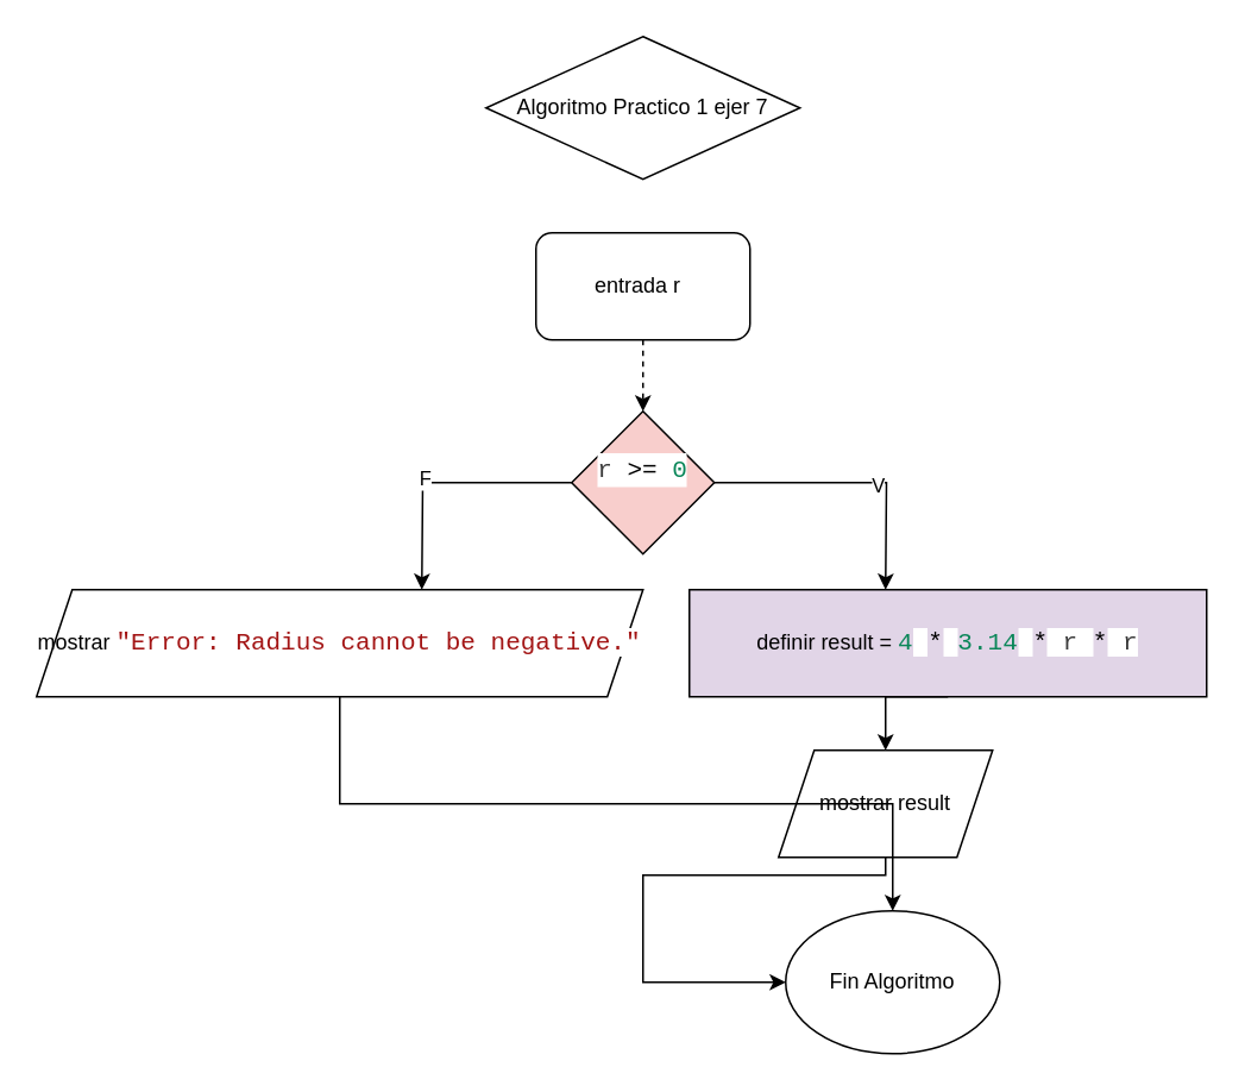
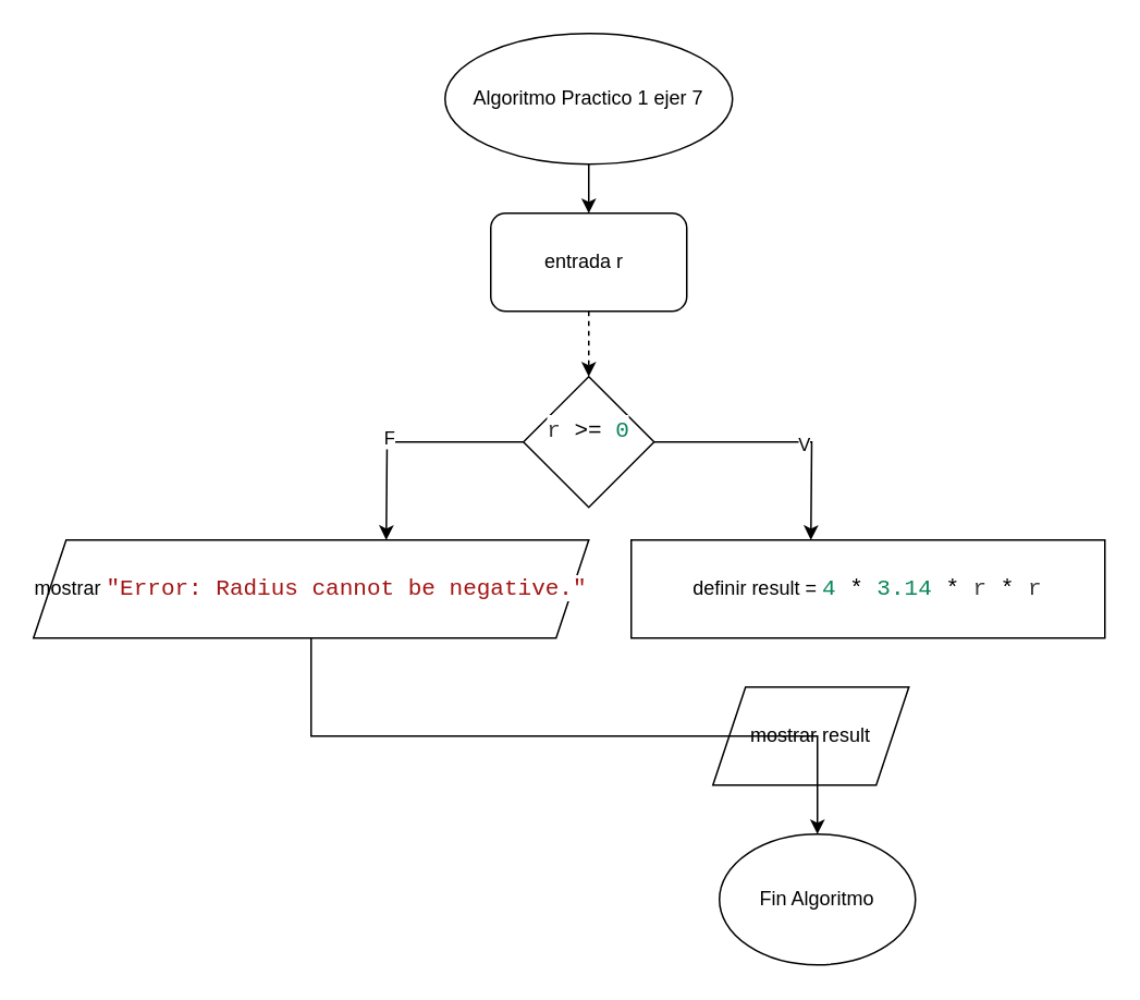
  <mxCell id="0" />
  <mxCell id="1" parent="0" />
- <mxCell id="3" value="Algoritmo Practico 1 ejer 7" style="rhombus;whiteSpace=wrap;html=1;" vertex="1" parent="1"><mxGeometry x="272" y="20" width="176" height="80" as="geometry" /></mxCell>
+ <mxCell id="2" style="edgeStyle=orthogonalEdgeStyle;rounded=0;orthogonalLoop=1;jettySize=auto;html=1;exitX=0.5;exitY=1;exitDx=0;exitDy=0;" edge="1" parent="1" source="3" target="5"><mxGeometry relative="1" as="geometry" /></mxCell>
+ <mxCell id="3" value="Algoritmo Practico 1 ejer 7" style="ellipse;whiteSpace=wrap;html=1;" vertex="1" parent="1"><mxGeometry x="272" y="20" width="176" height="80" as="geometry" /></mxCell>
  <mxCell id="4" style="edgeStyle=orthogonalEdgeStyle;rounded=0;orthogonalLoop=1;jettySize=auto;html=1;exitX=0.5;exitY=1;exitDx=0;exitDy=0;entryX=0.5;entryY=0;entryDx=0;entryDy=0;dashed=1;" edge="1" parent="1" source="5" target="10"><mxGeometry relative="1" as="geometry" /></mxCell>
  <mxCell id="5" value="entrada r&lt;span style=&quot;white-space: pre;&quot;&gt;&#09;&lt;/span&gt;" style="whiteSpace=wrap;html=1;rounded=1;" vertex="1" parent="1"><mxGeometry x="300" y="130" width="120" height="60" as="geometry" /></mxCell>
  <mxCell id="6" style="edgeStyle=orthogonalEdgeStyle;rounded=0;orthogonalLoop=1;jettySize=auto;html=1;exitX=1;exitY=0.5;exitDx=0;exitDy=0;" edge="1" parent="1" source="10"><mxGeometry relative="1" as="geometry"><mxPoint x="496" y="330" as="targetPoint" /></mxGeometry></mxCell>
  <mxCell id="7" value="V" style="edgeLabel;html=1;align=center;verticalAlign=middle;resizable=0;points=[];" vertex="1" connectable="0" parent="6"><mxGeometry x="0.16" y="-1" relative="1" as="geometry"><mxPoint as="offset" /></mxGeometry></mxCell>
  <mxCell id="8" style="edgeStyle=orthogonalEdgeStyle;rounded=0;orthogonalLoop=1;jettySize=auto;html=1;exitX=0;exitY=0.5;exitDx=0;exitDy=0;" edge="1" parent="1" source="10"><mxGeometry relative="1" as="geometry"><mxPoint x="236" y="330" as="targetPoint" /></mxGeometry></mxCell>
  <mxCell id="9" value="F" style="edgeLabel;html=1;align=center;verticalAlign=middle;resizable=0;points=[];" vertex="1" connectable="0" parent="8"><mxGeometry x="0.16" y="-3" relative="1" as="geometry"><mxPoint as="offset" /></mxGeometry></mxCell>
- <mxCell id="10" value="&#10;&lt;div style=&quot;color: #3b3b3b;background-color: #ffffff;font-family: Consolas, 'Courier New', monospace;font-weight: normal;font-size: 14px;line-height: 19px;white-space: pre;&quot;&gt;&lt;div&gt;&lt;span style=&quot;color: #3b3b3b;&quot;&gt;r &lt;/span&gt;&lt;span style=&quot;color: #000000;&quot;&gt;&amp;gt;=&lt;/span&gt;&lt;span style=&quot;color: #3b3b3b;&quot;&gt; &lt;/span&gt;&lt;span style=&quot;color: #098658;&quot;&gt;0&lt;/span&gt;&lt;/div&gt;&lt;/div&gt;&#10;&#10;" style="rhombus;whiteSpace=wrap;html=1;fillColor=#f8cecc;" vertex="1" parent="1"><mxGeometry x="320" y="230" width="80" height="80" as="geometry" /></mxCell>
- <mxCell id="11" style="edgeStyle=orthogonalEdgeStyle;rounded=0;orthogonalLoop=1;jettySize=auto;html=1;exitX=0.5;exitY=1;exitDx=0;exitDy=0;" edge="1" parent="1" source="12" target="14"><mxGeometry relative="1" as="geometry"><Array as="points"><mxPoint x="496" y="390" /></Array></mxGeometry></mxCell>
- <mxCell id="12" value="definir result =&amp;nbsp;&lt;span style=&quot;font-family: Consolas, &amp;quot;Courier New&amp;quot;, monospace; font-size: 14px; white-space: pre; color: rgb(9, 134, 88);&quot;&gt;4&lt;/span&gt;&lt;span style=&quot;background-color: rgb(255, 255, 255); color: rgb(59, 59, 59); font-family: Consolas, &amp;quot;Courier New&amp;quot;, monospace; font-size: 14px; white-space: pre;&quot;&gt; &lt;/span&gt;&lt;span style=&quot;font-family: Consolas, &amp;quot;Courier New&amp;quot;, monospace; font-size: 14px; white-space: pre;&quot;&gt;*&lt;/span&gt;&lt;span style=&quot;background-color: rgb(255, 255, 255); color: rgb(59, 59, 59); font-family: Consolas, &amp;quot;Courier New&amp;quot;, monospace; font-size: 14px; white-space: pre;&quot;&gt; &lt;/span&gt;&lt;span style=&quot;font-family: Consolas, &amp;quot;Courier New&amp;quot;, monospace; font-size: 14px; white-space: pre; color: rgb(9, 134, 88);&quot;&gt;3.14&lt;/span&gt;&lt;span style=&quot;background-color: rgb(255, 255, 255); color: rgb(59, 59, 59); font-family: Consolas, &amp;quot;Courier New&amp;quot;, monospace; font-size: 14px; white-space: pre;&quot;&gt; &lt;/span&gt;&lt;span style=&quot;font-family: Consolas, &amp;quot;Courier New&amp;quot;, monospace; font-size: 14px; white-space: pre;&quot;&gt;*&lt;/span&gt;&lt;span style=&quot;background-color: rgb(255, 255, 255); color: rgb(59, 59, 59); font-family: Consolas, &amp;quot;Courier New&amp;quot;, monospace; font-size: 14px; white-space: pre;&quot;&gt; r &lt;/span&gt;&lt;span style=&quot;font-family: Consolas, &amp;quot;Courier New&amp;quot;, monospace; font-size: 14px; white-space: pre;&quot;&gt;*&lt;/span&gt;&lt;span style=&quot;background-color: rgb(255, 255, 255); color: rgb(59, 59, 59); font-family: Consolas, &amp;quot;Courier New&amp;quot;, monospace; font-size: 14px; white-space: pre;&quot;&gt; r&lt;/span&gt;" style="rounded=0;whiteSpace=wrap;html=1;fillColor=#e1d5e7;" vertex="1" parent="1"><mxGeometry x="386" y="330" width="290" height="60" as="geometry" /></mxCell>
- <mxCell id="13" style="edgeStyle=orthogonalEdgeStyle;rounded=0;orthogonalLoop=1;jettySize=auto;html=1;exitX=0.5;exitY=1;exitDx=0;exitDy=0;" edge="1" parent="1" source="14" target="17"><mxGeometry relative="1" as="geometry"><Array as="points"><mxPoint x="496" y="490" /><mxPoint x="360" y="490" /></Array></mxGeometry></mxCell>
+ <mxCell id="10" value="&#10;&lt;div style=&quot;color: #3b3b3b;background-color: #ffffff;font-family: Consolas, 'Courier New', monospace;font-weight: normal;font-size: 14px;line-height: 19px;white-space: pre;&quot;&gt;&lt;div&gt;&lt;span style=&quot;color: #3b3b3b;&quot;&gt;r &lt;/span&gt;&lt;span style=&quot;color: #000000;&quot;&gt;&amp;gt;=&lt;/span&gt;&lt;span style=&quot;color: #3b3b3b;&quot;&gt; &lt;/span&gt;&lt;span style=&quot;color: #098658;&quot;&gt;0&lt;/span&gt;&lt;/div&gt;&lt;/div&gt;&#10;&#10;" style="rhombus;whiteSpace=wrap;html=1;" vertex="1" parent="1"><mxGeometry x="320" y="230" width="80" height="80" as="geometry" /></mxCell>
+ <mxCell id="12" value="definir result =&amp;nbsp;&lt;span style=&quot;font-family: Consolas, &amp;quot;Courier New&amp;quot;, monospace; font-size: 14px; white-space: pre; color: rgb(9, 134, 88);&quot;&gt;4&lt;/span&gt;&lt;span style=&quot;background-color: rgb(255, 255, 255); color: rgb(59, 59, 59); font-family: Consolas, &amp;quot;Courier New&amp;quot;, monospace; font-size: 14px; white-space: pre;&quot;&gt; &lt;/span&gt;&lt;span style=&quot;font-family: Consolas, &amp;quot;Courier New&amp;quot;, monospace; font-size: 14px; white-space: pre;&quot;&gt;*&lt;/span&gt;&lt;span style=&quot;background-color: rgb(255, 255, 255); color: rgb(59, 59, 59); font-family: Consolas, &amp;quot;Courier New&amp;quot;, monospace; font-size: 14px; white-space: pre;&quot;&gt; &lt;/span&gt;&lt;span style=&quot;font-family: Consolas, &amp;quot;Courier New&amp;quot;, monospace; font-size: 14px; white-space: pre; color: rgb(9, 134, 88);&quot;&gt;3.14&lt;/span&gt;&lt;span style=&quot;background-color: rgb(255, 255, 255); color: rgb(59, 59, 59); font-family: Consolas, &amp;quot;Courier New&amp;quot;, monospace; font-size: 14px; white-space: pre;&quot;&gt; &lt;/span&gt;&lt;span style=&quot;font-family: Consolas, &amp;quot;Courier New&amp;quot;, monospace; font-size: 14px; white-space: pre;&quot;&gt;*&lt;/span&gt;&lt;span style=&quot;background-color: rgb(255, 255, 255); color: rgb(59, 59, 59); font-family: Consolas, &amp;quot;Courier New&amp;quot;, monospace; font-size: 14px; white-space: pre;&quot;&gt; r &lt;/span&gt;&lt;span style=&quot;font-family: Consolas, &amp;quot;Courier New&amp;quot;, monospace; font-size: 14px; white-space: pre;&quot;&gt;*&lt;/span&gt;&lt;span style=&quot;background-color: rgb(255, 255, 255); color: rgb(59, 59, 59); font-family: Consolas, &amp;quot;Courier New&amp;quot;, monospace; font-size: 14px; white-space: pre;&quot;&gt; r&lt;/span&gt;" style="rounded=0;whiteSpace=wrap;html=1;" vertex="1" parent="1"><mxGeometry x="386" y="330" width="290" height="60" as="geometry" /></mxCell>
  <mxCell id="14" value="mostrar result" style="shape=parallelogram;perimeter=parallelogramPerimeter;whiteSpace=wrap;html=1;fixedSize=1;" vertex="1" parent="1"><mxGeometry x="436" y="420" width="120" height="60" as="geometry" /></mxCell>
  <mxCell id="15" style="edgeStyle=orthogonalEdgeStyle;rounded=0;orthogonalLoop=1;jettySize=auto;html=1;exitX=0.5;exitY=1;exitDx=0;exitDy=0;" edge="1" parent="1" source="16" target="17"><mxGeometry relative="1" as="geometry" /></mxCell>
  <mxCell id="16" value="mostrar&amp;nbsp;&lt;span style=&quot;color: rgb(163, 21, 21); background-color: rgb(255, 255, 255); font-family: Consolas, &amp;quot;Courier New&amp;quot;, monospace; font-size: 14px; white-space: pre;&quot;&gt;&quot;Error: Radius cannot be negative.&quot;&lt;/span&gt;" style="shape=parallelogram;perimeter=parallelogramPerimeter;whiteSpace=wrap;html=1;fixedSize=1;" vertex="1" parent="1"><mxGeometry x="20" y="330" width="340" height="60" as="geometry" /></mxCell>
  <mxCell id="17" value="Fin Algoritmo" style="ellipse;whiteSpace=wrap;html=1;" vertex="1" parent="1"><mxGeometry x="440" y="510" width="120" height="80" as="geometry" /></mxCell>
